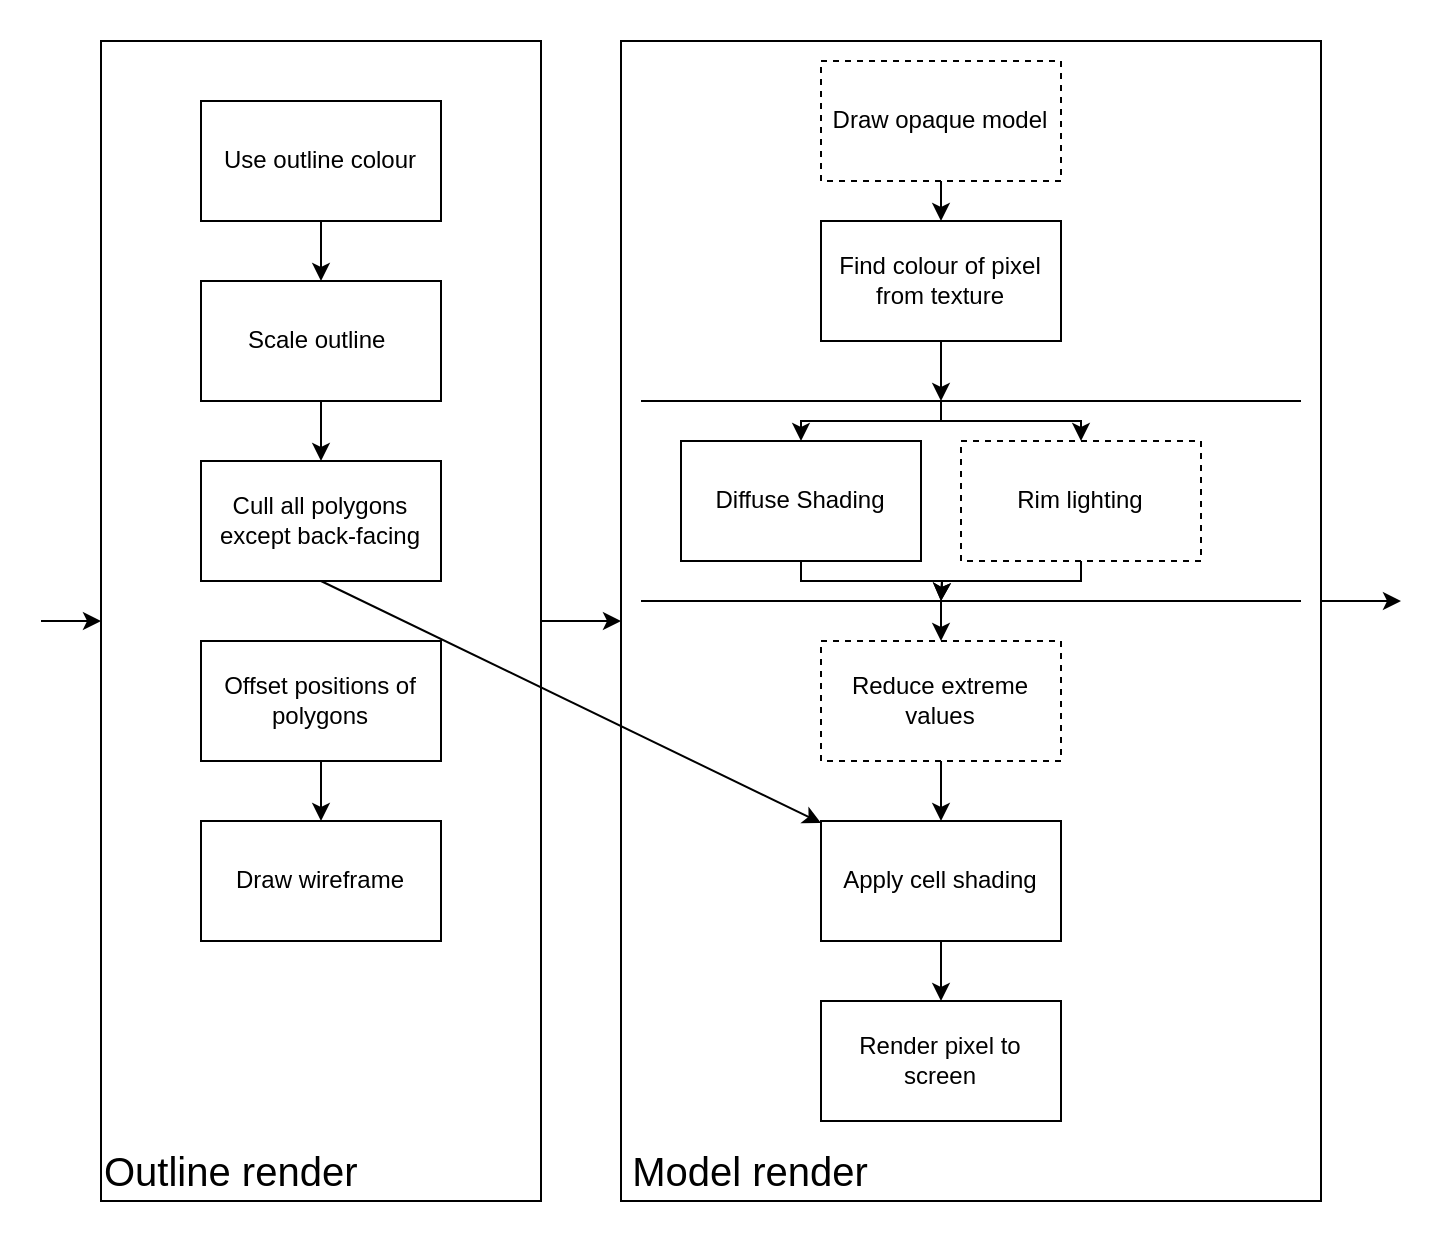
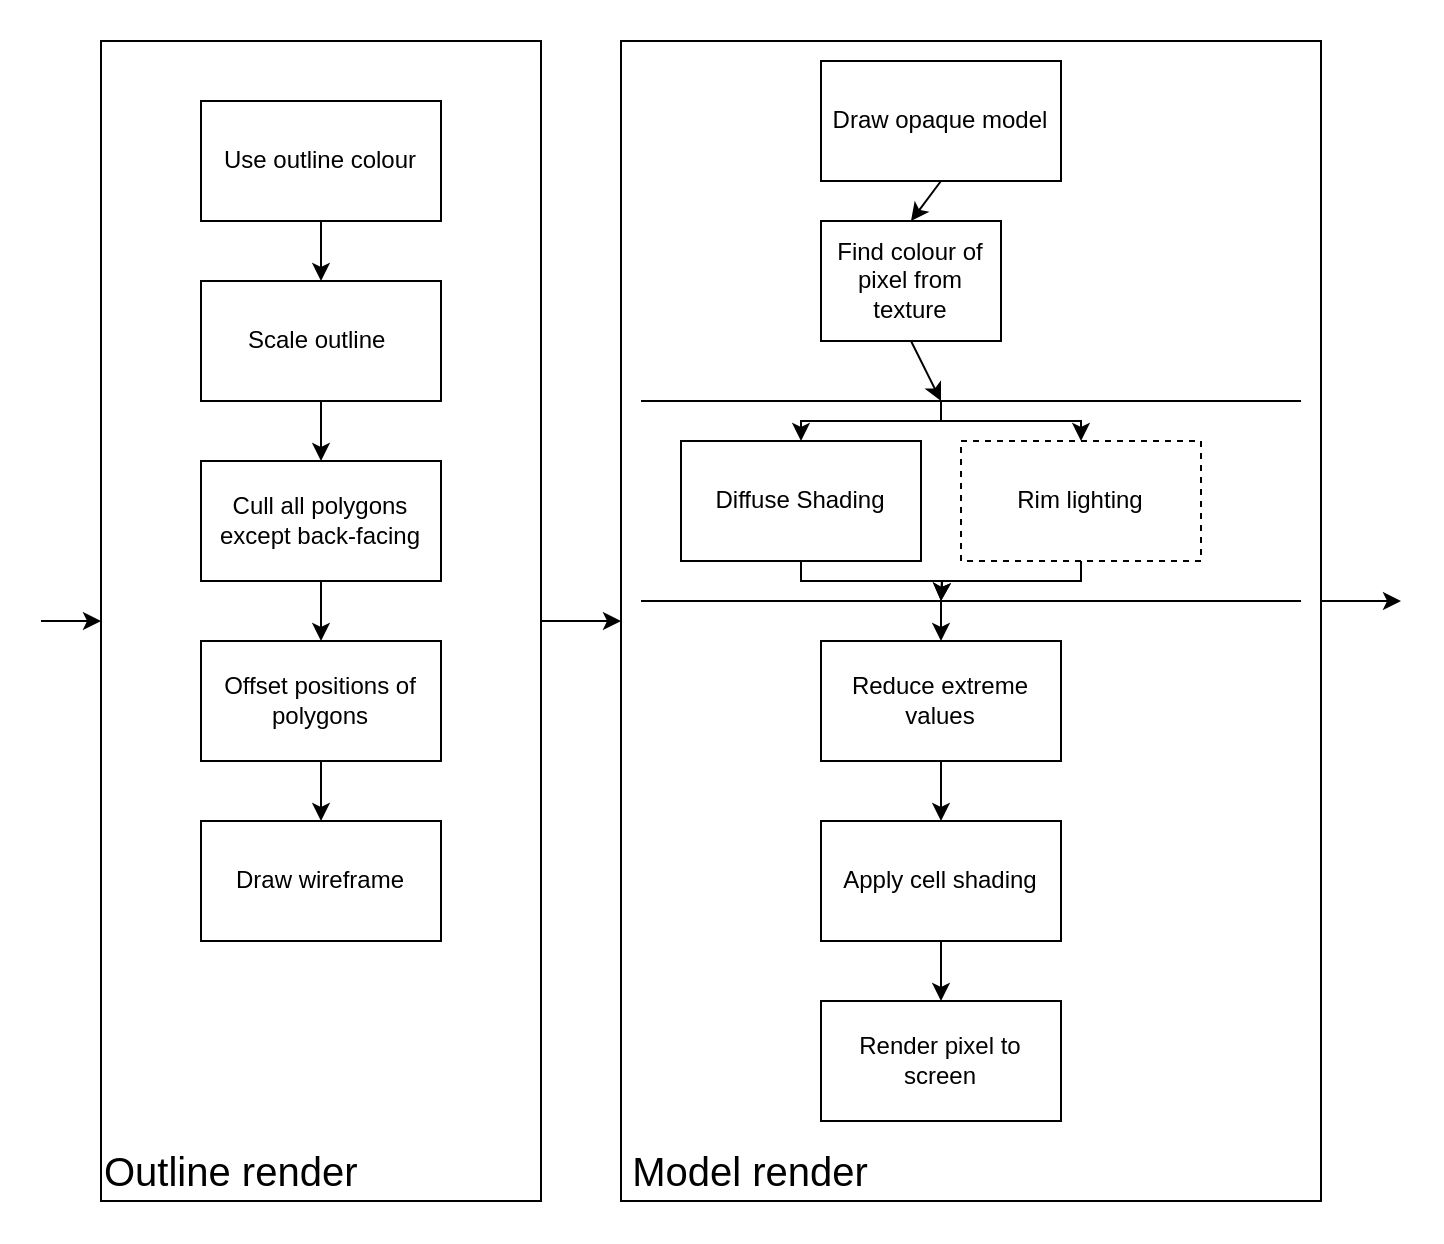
  <mxCell id="0" />
  <mxCell id="1" parent="0" />
  <mxCell id="2" value="" style="rounded=0;whiteSpace=wrap;html=1;fillColor=none;" parent="1" vertex="1"><mxGeometry x="50" y="20" width="220" height="580" as="geometry" /></mxCell>
  <mxCell id="3" value="" style="rounded=0;whiteSpace=wrap;html=1;fillColor=none;" parent="1" vertex="1"><mxGeometry x="310" y="20" width="350" height="580" as="geometry" /></mxCell>
  <mxCell id="4" value="Use outline colour" style="rounded=0;whiteSpace=wrap;html=1;" parent="1" vertex="1"><mxGeometry x="100" y="50" width="120" height="60" as="geometry" /></mxCell>
  <mxCell id="5" value="Draw wireframe" style="rounded=0;whiteSpace=wrap;html=1;" parent="1" vertex="1"><mxGeometry x="100" y="410" width="120" height="60" as="geometry" /></mxCell>
  <mxCell id="6" value="Scale outline&amp;nbsp;" style="rounded=0;whiteSpace=wrap;html=1;" parent="1" vertex="1"><mxGeometry x="100" y="140" width="120" height="60" as="geometry" /></mxCell>
  <mxCell id="7" value="Offset positions of polygons" style="rounded=0;whiteSpace=wrap;html=1;" parent="1" vertex="1"><mxGeometry x="100" y="320" width="120" height="60" as="geometry" /></mxCell>
  <mxCell id="8" value="Cull all polygons except back-facing" style="rounded=0;whiteSpace=wrap;html=1;" parent="1" vertex="1"><mxGeometry x="100" y="230" width="120" height="60" as="geometry" /></mxCell>
- <mxCell id="9" value="Find colour of pixel from texture" style="rounded=0;whiteSpace=wrap;html=1;" parent="1" vertex="1"><mxGeometry x="410" y="110" width="120" height="60" as="geometry" /></mxCell>
+ <mxCell id="9" value="Find colour of pixel from texture" style="rounded=0;whiteSpace=wrap;html=1;" parent="1" vertex="1"><mxGeometry x="410" y="110" width="90" height="60" as="geometry" /></mxCell>
  <mxCell id="10" value="" style="endArrow=none;html=1;rounded=0;" parent="1" edge="1"><mxGeometry width="50" height="50" relative="1" as="geometry"><mxPoint x="320" y="200" as="sourcePoint" /><mxPoint x="650" y="200" as="targetPoint" /></mxGeometry></mxCell>
  <mxCell id="11" value="Diffuse Shading" style="rounded=0;whiteSpace=wrap;html=1;" parent="1" vertex="1"><mxGeometry x="340" y="220" width="120" height="60" as="geometry" /></mxCell>
  <mxCell id="12" value="Rim lighting" style="rounded=0;whiteSpace=wrap;html=1;dashed=1;" parent="1" vertex="1"><mxGeometry x="480" y="220" width="120" height="60" as="geometry" /></mxCell>
  <mxCell id="13" value="" style="endArrow=none;html=1;rounded=0;" parent="1" edge="1"><mxGeometry width="50" height="50" relative="1" as="geometry"><mxPoint x="320" y="300" as="sourcePoint" /><mxPoint x="650" y="300" as="targetPoint" /></mxGeometry></mxCell>
- <mxCell id="14" value="Reduce extreme values" style="rounded=0;whiteSpace=wrap;html=1;dashed=1;" parent="1" vertex="1"><mxGeometry x="410" y="320" width="120" height="60" as="geometry" /></mxCell>
+ <mxCell id="14" value="Reduce extreme values" style="rounded=0;whiteSpace=wrap;html=1;" parent="1" vertex="1"><mxGeometry x="410" y="320" width="120" height="60" as="geometry" /></mxCell>
  <mxCell id="15" value="Apply cell shading" style="rounded=0;whiteSpace=wrap;html=1;" parent="1" vertex="1"><mxGeometry x="410" y="410" width="120" height="60" as="geometry" /></mxCell>
- <mxCell id="16" value="Draw opaque model" style="rounded=0;whiteSpace=wrap;html=1;fillColor=default;dashed=1;" parent="1" vertex="1"><mxGeometry x="410" y="30" width="120" height="60" as="geometry" /></mxCell>
+ <mxCell id="16" value="Draw opaque model" style="rounded=0;whiteSpace=wrap;html=1;fillColor=default;" parent="1" vertex="1"><mxGeometry x="410" y="30" width="120" height="60" as="geometry" /></mxCell>
  <mxCell id="17" value="" style="endArrow=classic;html=1;rounded=0;exitX=0.5;exitY=1;exitDx=0;exitDy=0;entryX=0.5;entryY=0;entryDx=0;entryDy=0;" parent="1" source="16" target="9" edge="1"><mxGeometry width="50" height="50" relative="1" as="geometry"><mxPoint x="620" y="170" as="sourcePoint" /><mxPoint x="670" y="120" as="targetPoint" /></mxGeometry></mxCell>
  <mxCell id="18" value="" style="endArrow=classic;html=1;rounded=0;exitX=0.5;exitY=1;exitDx=0;exitDy=0;" parent="1" source="9" edge="1"><mxGeometry width="50" height="50" relative="1" as="geometry"><mxPoint x="600" y="160" as="sourcePoint" /><mxPoint x="470" y="200" as="targetPoint" /></mxGeometry></mxCell>
  <mxCell id="19" value="" style="endArrow=classic;html=1;rounded=0;entryX=0.5;entryY=0;entryDx=0;entryDy=0;" parent="1" target="14" edge="1"><mxGeometry width="50" height="50" relative="1" as="geometry"><mxPoint x="470" y="300" as="sourcePoint" /><mxPoint x="760" y="330" as="targetPoint" /></mxGeometry></mxCell>
  <mxCell id="20" value="" style="endArrow=classic;html=1;rounded=0;exitX=0.5;exitY=1;exitDx=0;exitDy=0;entryX=0.5;entryY=0;entryDx=0;entryDy=0;" parent="1" source="14" target="15" edge="1"><mxGeometry width="50" height="50" relative="1" as="geometry"><mxPoint x="680" y="370" as="sourcePoint" /><mxPoint x="730" y="320" as="targetPoint" /></mxGeometry></mxCell>
  <mxCell id="21" value="Render pixel to screen" style="rounded=0;whiteSpace=wrap;html=1;fillColor=default;" parent="1" vertex="1"><mxGeometry x="410" y="500" width="120" height="60" as="geometry" /></mxCell>
  <mxCell id="22" value="" style="endArrow=classic;html=1;rounded=0;exitX=0.5;exitY=1;exitDx=0;exitDy=0;entryX=0.5;entryY=0;entryDx=0;entryDy=0;" parent="1" source="15" target="21" edge="1"><mxGeometry width="50" height="50" relative="1" as="geometry"><mxPoint x="630" y="520" as="sourcePoint" /><mxPoint x="680" y="470" as="targetPoint" /></mxGeometry></mxCell>
  <mxCell id="23" value="Outline render" style="text;html=1;strokeColor=none;fillColor=none;align=left;verticalAlign=bottom;whiteSpace=wrap;rounded=0;fontSize=20;labelPosition=center;verticalLabelPosition=middle;" parent="1" vertex="1"><mxGeometry x="50" y="550" width="180" height="50" as="geometry" /></mxCell>
  <mxCell id="24" value="" style="endArrow=classic;html=1;rounded=0;entryX=0.5;entryY=0;entryDx=0;entryDy=0;edgeStyle=orthogonalEdgeStyle;" edge="1" parent="1" target="11"><mxGeometry width="50" height="50" relative="1" as="geometry"><mxPoint x="470" y="200" as="sourcePoint" /><mxPoint x="520" y="220" as="targetPoint" /><Array as="points"><mxPoint x="470" y="210" /><mxPoint x="400" y="210" /></Array></mxGeometry></mxCell>
  <mxCell id="25" value="" style="endArrow=classic;html=1;rounded=0;entryX=0.5;entryY=0;entryDx=0;entryDy=0;edgeStyle=orthogonalEdgeStyle;" edge="1" parent="1" target="12"><mxGeometry width="50" height="50" relative="1" as="geometry"><mxPoint x="470" y="200" as="sourcePoint" /><mxPoint x="610" y="330" as="targetPoint" /><Array as="points"><mxPoint x="470" y="210" /><mxPoint x="540" y="210" /></Array></mxGeometry></mxCell>
  <mxCell id="26" value="" style="endArrow=classic;html=1;rounded=0;exitX=0.5;exitY=1;exitDx=0;exitDy=0;edgeStyle=orthogonalEdgeStyle;" edge="1" parent="1" source="11"><mxGeometry width="50" height="50" relative="1" as="geometry"><mxPoint x="340" y="460" as="sourcePoint" /><mxPoint x="470" y="300" as="targetPoint" /></mxGeometry></mxCell>
  <mxCell id="27" value="" style="endArrow=classic;html=1;rounded=0;exitX=0.5;exitY=1;exitDx=0;exitDy=0;edgeStyle=orthogonalEdgeStyle;" edge="1" parent="1" source="12"><mxGeometry width="50" height="50" relative="1" as="geometry"><mxPoint x="550" y="390" as="sourcePoint" /><mxPoint x="470" y="300" as="targetPoint" /></mxGeometry></mxCell>
  <mxCell id="28" value="Model render" style="text;html=1;strokeColor=none;fillColor=none;align=center;verticalAlign=middle;whiteSpace=wrap;rounded=0;fontSize=20;" vertex="1" parent="1"><mxGeometry x="310" y="570" width="130" height="30" as="geometry" /></mxCell>
  <mxCell id="29" value="" style="endArrow=classic;html=1;rounded=0;fontSize=20;exitX=1;exitY=0.5;exitDx=0;exitDy=0;entryX=0;entryY=0.5;entryDx=0;entryDy=0;" edge="1" parent="1" source="2" target="3"><mxGeometry width="50" height="50" relative="1" as="geometry"><mxPoint x="270" y="370" as="sourcePoint" /><mxPoint x="320" y="320" as="targetPoint" /></mxGeometry></mxCell>
  <mxCell id="30" value="" style="endArrow=classic;html=1;rounded=0;fontSize=20;entryX=0;entryY=0.5;entryDx=0;entryDy=0;" edge="1" parent="1" target="2"><mxGeometry width="50" height="50" relative="1" as="geometry"><mxPoint x="20" y="310" as="sourcePoint" /><mxPoint x="20" y="290" as="targetPoint" /></mxGeometry></mxCell>
  <mxCell id="31" value="" style="endArrow=classic;html=1;rounded=0;fontSize=20;" edge="1" parent="1"><mxGeometry width="50" height="50" relative="1" as="geometry"><mxPoint x="660" y="300" as="sourcePoint" /><mxPoint x="700" y="300" as="targetPoint" /></mxGeometry></mxCell>
  <mxCell id="32" value="" style="endArrow=classic;html=1;rounded=0;fontSize=20;exitX=0.5;exitY=1;exitDx=0;exitDy=0;entryX=0.5;entryY=0;entryDx=0;entryDy=0;" edge="1" parent="1" source="7" target="5"><mxGeometry width="50" height="50" relative="1" as="geometry"><mxPoint x="160" y="560" as="sourcePoint" /><mxPoint x="210" y="510" as="targetPoint" /></mxGeometry></mxCell>
- <mxCell id="33" value="" style="endArrow=classic;html=1;rounded=0;fontSize=20;exitX=0.5;exitY=1;exitDx=0;exitDy=0;" edge="1" parent="1" source="8" target="15"><mxGeometry width="50" height="50" relative="1" as="geometry"><mxPoint x="30" y="480" as="sourcePoint" /><mxPoint x="80" y="430" as="targetPoint" /></mxGeometry></mxCell>
+ <mxCell id="33" value="" style="endArrow=classic;html=1;rounded=0;fontSize=20;exitX=0.5;exitY=1;exitDx=0;exitDy=0;entryX=0.5;entryY=0;entryDx=0;entryDy=0;" edge="1" parent="1" source="8" target="7"><mxGeometry width="50" height="50" relative="1" as="geometry"><mxPoint x="30" y="480" as="sourcePoint" /><mxPoint x="80" y="430" as="targetPoint" /></mxGeometry></mxCell>
  <mxCell id="34" value="" style="endArrow=classic;html=1;rounded=0;fontSize=20;exitX=0.5;exitY=1;exitDx=0;exitDy=0;entryX=0.5;entryY=0;entryDx=0;entryDy=0;" edge="1" parent="1" source="4" target="6"><mxGeometry width="50" height="50" relative="1" as="geometry"><mxPoint x="90" y="170" as="sourcePoint" /><mxPoint x="140" y="120" as="targetPoint" /></mxGeometry></mxCell>
  <mxCell id="35" value="" style="endArrow=classic;html=1;rounded=0;fontSize=20;exitX=0.5;exitY=1;exitDx=0;exitDy=0;entryX=0.5;entryY=0;entryDx=0;entryDy=0;" edge="1" parent="1" source="6" target="8"><mxGeometry width="50" height="50" relative="1" as="geometry"><mxPoint x="60" y="240" as="sourcePoint" /><mxPoint x="110" y="190" as="targetPoint" /></mxGeometry></mxCell>
